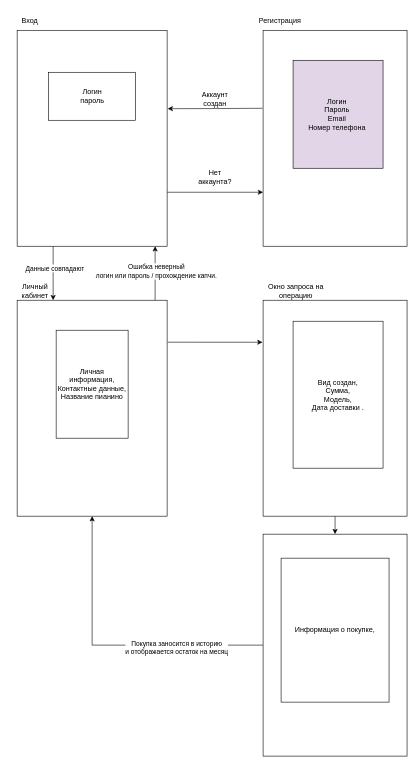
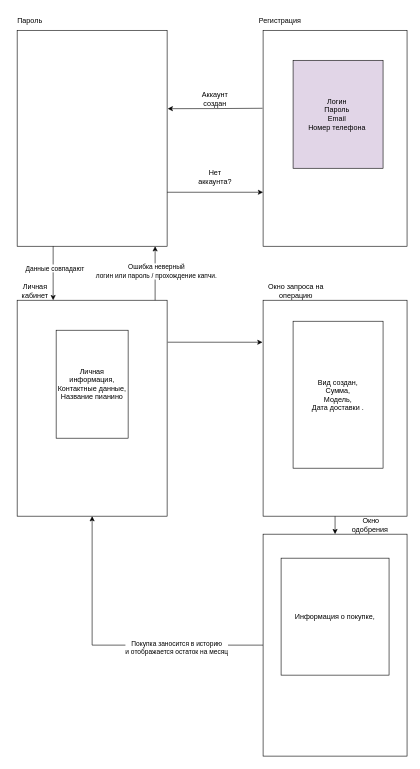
  <mxCell id="0" />
  <mxCell id="1" parent="0" />
  <mxCell id="2" style="edgeStyle=orthogonalEdgeStyle;rounded=0;orthogonalLoop=1;jettySize=auto;html=1;exitX=0.25;exitY=0;exitDx=0;exitDy=0;entryX=0.363;entryY=-0.004;entryDx=0;entryDy=0;entryPerimeter=0;" parent="1" target="4" edge="1"><mxGeometry relative="1" as="geometry"><mxPoint x="437" y="180" as="sourcePoint" /><mxPoint x="287" y="160" as="targetPoint" /></mxGeometry></mxCell>
  <mxCell id="3" style="edgeStyle=orthogonalEdgeStyle;rounded=0;orthogonalLoop=1;jettySize=auto;html=1;exitX=0.75;exitY=0;exitDx=0;exitDy=0;entryX=0;entryY=0.75;entryDx=0;entryDy=0;" parent="1" source="4" target="5" edge="1"><mxGeometry relative="1" as="geometry" /></mxCell>
  <mxCell id="4" value="" style="rounded=0;whiteSpace=wrap;html=1;direction=south;" parent="1" vertex="1"><mxGeometry x="28" y="50" width="250" height="360" as="geometry" /></mxCell>
  <mxCell id="5" value="" style="rounded=0;whiteSpace=wrap;html=1;" parent="1" vertex="1"><mxGeometry x="438" y="50" width="240" height="360" as="geometry" /></mxCell>
- <mxCell id="6" value="Логин&lt;br&gt;&amp;nbsp;пароль&amp;nbsp;" style="rounded=0;whiteSpace=wrap;html=1;" parent="1" vertex="1"><mxGeometry x="80.5" y="120" width="145" height="80" as="geometry" /></mxCell>
  <mxCell id="7" value="Логин&amp;nbsp;&lt;br&gt;Пароль&amp;nbsp;&lt;br&gt;Email&amp;nbsp;&lt;br&gt;Номер телефона&amp;nbsp;&lt;br&gt;" style="rounded=0;whiteSpace=wrap;html=1;fillColor=#e1d5e7;" parent="1" vertex="1"><mxGeometry x="488" y="100" width="150" height="180" as="geometry" /></mxCell>
  <mxCell id="8" value="Нет аккаунта?" style="text;html=1;strokeColor=none;fillColor=none;align=center;verticalAlign=middle;whiteSpace=wrap;rounded=0;" parent="1" vertex="1"><mxGeometry x="328" y="280" width="60" height="30" as="geometry" /></mxCell>
- <mxCell id="9" value="Вход&amp;nbsp;" style="text;html=1;strokeColor=none;fillColor=none;align=center;verticalAlign=middle;whiteSpace=wrap;rounded=0;" parent="1" vertex="1"><mxGeometry x="20.5" y="20" width="60" height="30" as="geometry" /></mxCell>
+ <mxCell id="9" value="Пароль&amp;nbsp;" style="text;html=1;strokeColor=none;fillColor=none;align=center;verticalAlign=middle;whiteSpace=wrap;rounded=0;" parent="1" vertex="1"><mxGeometry x="20.5" y="20" width="60" height="30" as="geometry" /></mxCell>
  <mxCell id="10" value="Регистрация&amp;nbsp;" style="text;html=1;strokeColor=none;fillColor=none;align=center;verticalAlign=middle;whiteSpace=wrap;rounded=0;" parent="1" vertex="1"><mxGeometry x="438" y="20" width="60" height="30" as="geometry" /></mxCell>
  <mxCell id="11" value="Аккаунт создан" style="text;html=1;strokeColor=none;fillColor=none;align=center;verticalAlign=middle;whiteSpace=wrap;rounded=0;" parent="1" vertex="1"><mxGeometry x="328" y="150" width="60" height="30" as="geometry" /></mxCell>
  <mxCell id="12" value="" style="rounded=0;whiteSpace=wrap;html=1;" parent="1" vertex="1"><mxGeometry x="28" y="500" width="250" height="360" as="geometry" /></mxCell>
  <mxCell id="13" value="" style="endArrow=classic;html=1;rounded=0;exitX=1;exitY=0.5;exitDx=0;exitDy=0;entryX=0.5;entryY=0;entryDx=0;entryDy=0;" parent="1" edge="1"><mxGeometry width="50" height="50" relative="1" as="geometry"><mxPoint x="88" y="410" as="sourcePoint" /><mxPoint x="88" y="500" as="targetPoint" /></mxGeometry></mxCell>
  <mxCell id="14" value="Данные совпадают" style="edgeLabel;html=1;align=center;verticalAlign=middle;resizable=0;points=[];" parent="13" vertex="1" connectable="0"><mxGeometry x="-0.194" y="2" relative="1" as="geometry"><mxPoint as="offset" /></mxGeometry></mxCell>
- <mxCell id="15" value="Личный кабинет" style="text;html=1;strokeColor=none;fillColor=none;align=center;verticalAlign=middle;whiteSpace=wrap;rounded=0;" parent="1" vertex="1"><mxGeometry x="28" y="470" width="60" height="30" as="geometry" /></mxCell>
+ <mxCell id="15" value="Личная кабинет" style="text;html=1;strokeColor=none;fillColor=none;align=center;verticalAlign=middle;whiteSpace=wrap;rounded=0;" parent="1" vertex="1"><mxGeometry x="28" y="470" width="60" height="30" as="geometry" /></mxCell>
  <mxCell id="16" value="Личная информация,&lt;br&gt;Контактные данные,&lt;br&gt;Название пианино" style="rounded=0;whiteSpace=wrap;html=1;" parent="1" vertex="1"><mxGeometry x="93" y="550" width="120" height="180" as="geometry" /></mxCell>
  <mxCell id="17" value="" style="endArrow=classic;html=1;rounded=0;exitX=1.008;exitY=0.186;exitDx=0;exitDy=0;exitPerimeter=0;" parent="1" edge="1"><mxGeometry width="50" height="50" relative="1" as="geometry"><mxPoint x="279" y="570" as="sourcePoint" /><mxPoint x="437" y="570.04" as="targetPoint" /></mxGeometry></mxCell>
  <mxCell id="18" style="edgeStyle=orthogonalEdgeStyle;rounded=0;orthogonalLoop=1;jettySize=auto;html=1;exitX=0.5;exitY=1;exitDx=0;exitDy=0;entryX=0.5;entryY=0;entryDx=0;entryDy=0;" parent="1" source="19" target="24" edge="1"><mxGeometry relative="1" as="geometry" /></mxCell>
  <mxCell id="19" value="" style="rounded=0;whiteSpace=wrap;html=1;" parent="1" vertex="1"><mxGeometry x="438" y="500" width="240" height="360" as="geometry" /></mxCell>
  <mxCell id="20" value="Вид создан,&lt;br&gt;Сумма,&lt;br&gt;Модель,&lt;br&gt;Дата доставки ." style="rounded=0;whiteSpace=wrap;html=1;" parent="1" vertex="1"><mxGeometry x="488" y="535" width="150" height="245" as="geometry" /></mxCell>
  <mxCell id="21" value="Окно запроса на операцию" style="text;html=1;strokeColor=none;fillColor=none;align=center;verticalAlign=middle;whiteSpace=wrap;rounded=0;" parent="1" vertex="1"><mxGeometry x="428" y="470" width="130" height="30" as="geometry" /></mxCell>
  <mxCell id="22" style="edgeStyle=orthogonalEdgeStyle;rounded=0;orthogonalLoop=1;jettySize=auto;html=1;exitX=0;exitY=0.5;exitDx=0;exitDy=0;entryX=0.5;entryY=1;entryDx=0;entryDy=0;" parent="1" source="24" target="12" edge="1"><mxGeometry relative="1" as="geometry" /></mxCell>
  <mxCell id="23" value="Покупка заносится в историю&lt;br&gt;и отображается остаток на месяц" style="edgeLabel;html=1;align=center;verticalAlign=middle;resizable=0;points=[];" parent="22" vertex="1" connectable="0"><mxGeometry x="-0.426" y="4" relative="1" as="geometry"><mxPoint x="-1" as="offset" /></mxGeometry></mxCell>
  <mxCell id="24" value="" style="rounded=0;whiteSpace=wrap;html=1;" parent="1" vertex="1"><mxGeometry x="438" y="890" width="240" height="370" as="geometry" /></mxCell>
- <mxCell id="25" value="Информация о покупке,&lt;br&gt;" style="rounded=0;whiteSpace=wrap;html=1;" parent="1" vertex="1"><mxGeometry x="468" y="930" width="180" height="240" as="geometry" /></mxCell>
+ <mxCell id="25" value="Информация о покупке,&lt;br&gt;" style="rounded=0;whiteSpace=wrap;html=1;" parent="1" vertex="1"><mxGeometry x="468" y="930" width="180" height="195" as="geometry" /></mxCell>
+ <mxCell id="26" value="Окно одобрения&amp;nbsp;" style="text;html=1;strokeColor=none;fillColor=none;align=center;verticalAlign=middle;whiteSpace=wrap;rounded=0;" parent="1" vertex="1"><mxGeometry x="588" y="860" width="60" height="30" as="geometry" /></mxCell>
  <mxCell id="27" value="" style="endArrow=classic;html=1;rounded=0;entryX=1;entryY=0.25;entryDx=0;entryDy=0;exitX=0.75;exitY=0;exitDx=0;exitDy=0;" parent="1" edge="1"><mxGeometry width="50" height="50" relative="1" as="geometry"><mxPoint x="258" y="500" as="sourcePoint" /><mxPoint x="258" y="410" as="targetPoint" /></mxGeometry></mxCell>
  <mxCell id="28" value="Ошибка неверный &lt;br&gt;логин или пароль / прохождение капчи." style="edgeLabel;html=1;align=center;verticalAlign=middle;resizable=0;points=[];" parent="27" vertex="1" connectable="0"><mxGeometry x="0.083" y="-1" relative="1" as="geometry"><mxPoint as="offset" /></mxGeometry></mxCell>
